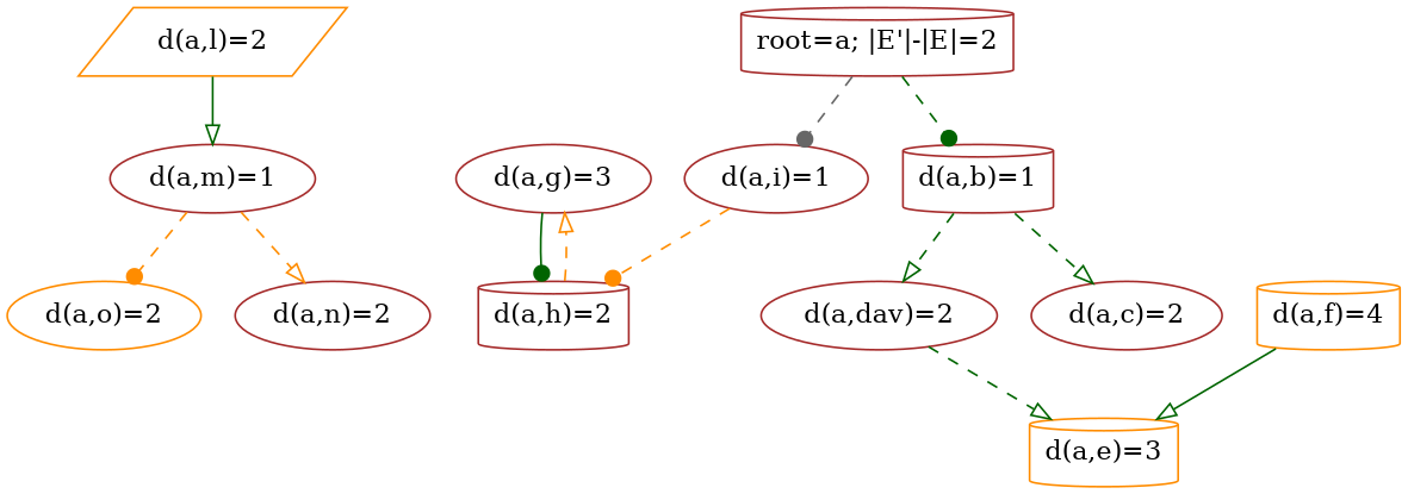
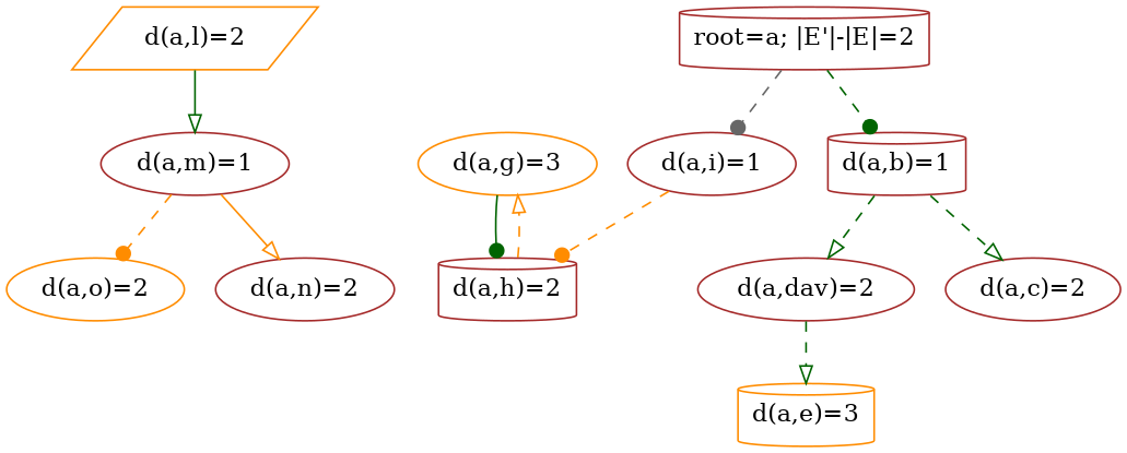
  digraph {
    node [color=brown shape=ellipse]
    edge [arrowhead=onormal color=darkgreen style=dashed]
    n1 [color=darkorange label="d(a,o)=2"]
    n2 [label="d(a,n)=2"]
    n3 [label="d(a,m)=1"]
    n4 [color=darkorange label="d(a,l)=2" shape=parallelogram]
-   n5 [label="d(a,g)=3"]
+   n5 [color=darkorange label="d(a,g)=3"]
    n6 [label="d(a,h)=2" shape=cylinder]
-   n7 [color=darkorange label="d(a,f)=4" shape=cylinder]
    n8 [color=darkorange label="d(a,e)=3" shape=cylinder]
    n9 [label="d(a,i)=1"]
    n10 [label="d(a,dav)=2"]
    n11 [label="d(a,c)=2"]
    n12 [label="d(a,b)=1" shape=cylinder]
    n13 [label="root=a; |E'|-|E|=2" shape=cylinder]
    n3 -> n1 [arrowhead=dot color=darkorange]
-   n3 -> n2 [color=darkorange]
+   n3 -> n2 [color=darkorange style=solid]
    n4 -> n3 [style=""]
    n5 -> n6 [arrowhead=dot style=""]
    n6 -> n5 [color=darkorange]
-   n7 -> n8 [style=""]
    n9 -> n6 [arrowhead=dot color=darkorange]
    n10 -> n8
    n12 -> n10
    n12 -> n11
    n13 -> n9 [arrowhead=dot color=gray40]
    n13 -> n12 [arrowhead=dot]
  }
